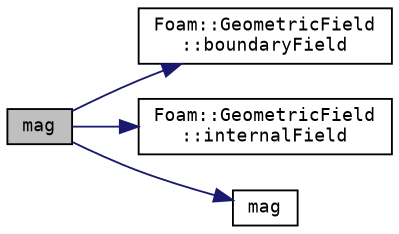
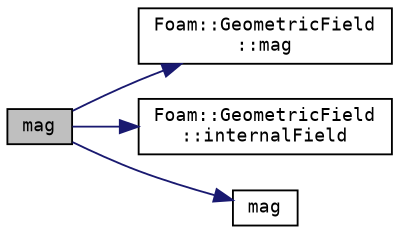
  digraph {
    rankdir=LR
    fontname="DejaVu Sans Mono"
    node [color=black fontname="DejaVu Sans Mono" fontsize=10 shape=record]
    edge [color=midnightblue fontname="DejaVu Sans Mono" fontsize=10 labelfontname=FreeSans labelfontsize=10 style=solid]
    n1 [fillcolor=grey75 fontcolor=black height=0.2 label=mag style=filled width=0.4]
-   n2 [height=0.2 label="Foam::GeometricField\l::boundaryField" width=0.4]
+   n2 [height=0.2 label="Foam::GeometricField\l::mag" width=0.4]
    n3 [height=0.2 label="Foam::GeometricField\l::internalField" width=0.4]
    n4 [height=0.2 label=mag width=0.4]
    n1 -> n2
    n1 -> n3
    n1 -> n4
  }
